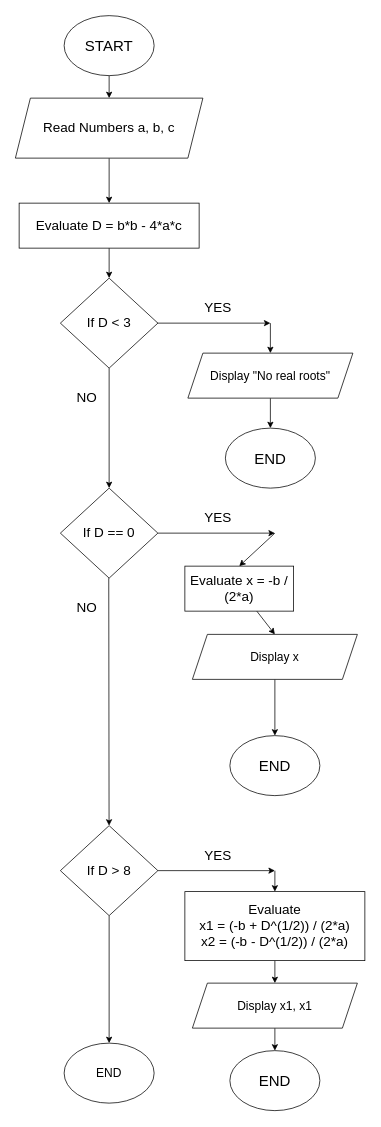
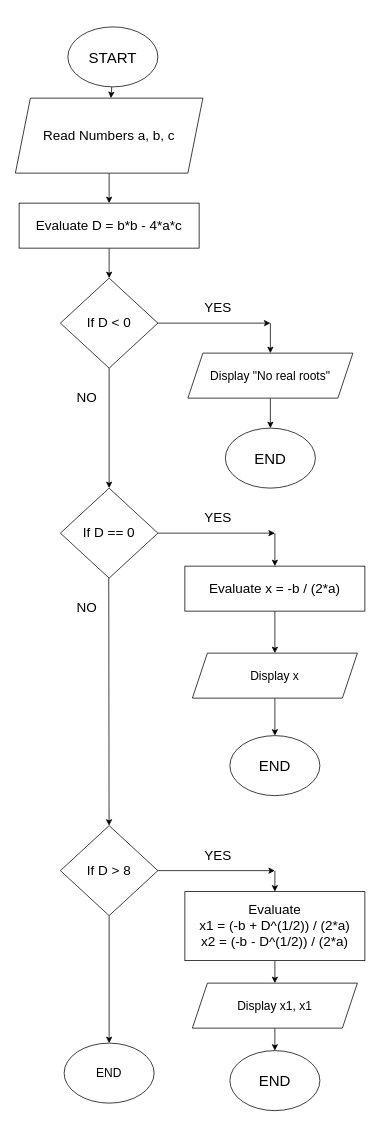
  <mxCell id="0" />
  <mxCell id="1" parent="0" />
  <mxCell id="2" value="" style="edgeStyle=none;html=1;fontSize=20;" parent="1" source="3" target="5" edge="1"><mxGeometry relative="1" as="geometry"><mxPoint x="145" y="186" as="targetPoint" /></mxGeometry></mxCell>
- <mxCell id="3" value="START" style="ellipse;whiteSpace=wrap;html=1;fontSize=20;" parent="1" vertex="1"><mxGeometry x="85" y="20" width="120" height="80" as="geometry" /></mxCell>
+ <mxCell id="3" value="START" style="ellipse;whiteSpace=wrap;html=1;fontSize=20;" parent="1" vertex="1"><mxGeometry x="90" y="35" width="120" height="80" as="geometry" /></mxCell>
  <mxCell id="4" value="" style="edgeStyle=none;html=1;fontSize=18;" parent="1" source="5" target="7" edge="1"><mxGeometry relative="1" as="geometry" /></mxCell>
- <mxCell id="5" value="Read Numbers a, b, c" style="shape=parallelogram;perimeter=parallelogramPerimeter;whiteSpace=wrap;html=1;fixedSize=1;fontSize=18;fontStyle=0" parent="1" vertex="1"><mxGeometry x="20" y="130" width="250" height="80" as="geometry" /></mxCell>
+ <mxCell id="5" value="Read Numbers a, b, c" style="shape=parallelogram;perimeter=parallelogramPerimeter;whiteSpace=wrap;html=1;fixedSize=1;fontSize=18;fontStyle=0" parent="1" vertex="1"><mxGeometry x="20" y="130" width="250" height="100" as="geometry" /></mxCell>
  <mxCell id="6" style="edgeStyle=none;html=1;entryX=0.5;entryY=0;entryDx=0;entryDy=0;" parent="1" source="7" target="13" edge="1"><mxGeometry relative="1" as="geometry" /></mxCell>
  <mxCell id="7" value="Evaluate D = b*b - 4*a*c" style="whiteSpace=wrap;html=1;fontSize=18;fontStyle=0;" parent="1" vertex="1"><mxGeometry x="25" y="270" width="240" height="60" as="geometry" /></mxCell>
  <mxCell id="8" value="" style="edgeStyle=none;orthogonalLoop=1;jettySize=auto;html=1;fontSize=18;exitX=1;exitY=0.5;exitDx=0;exitDy=0;" parent="1" edge="1"><mxGeometry width="100" relative="1" as="geometry"><mxPoint x="205" y="430" as="sourcePoint" /><mxPoint x="360" y="430" as="targetPoint" /><Array as="points" /></mxGeometry></mxCell>
  <mxCell id="9" value="YES" style="text;html=1;align=center;verticalAlign=middle;resizable=0;points=[];autosize=1;strokeColor=none;fillColor=none;fontSize=18;" parent="1" vertex="1"><mxGeometry x="260" y="390" width="60" height="40" as="geometry" /></mxCell>
  <mxCell id="10" value="" style="edgeStyle=none;orthogonalLoop=1;jettySize=auto;html=1;fontSize=18;entryX=0.5;entryY=0;entryDx=0;entryDy=0;" parent="1" target="18" edge="1"><mxGeometry width="100" relative="1" as="geometry"><mxPoint x="360" y="430" as="sourcePoint" /><mxPoint x="360" y="460" as="targetPoint" /><Array as="points" /></mxGeometry></mxCell>
  <mxCell id="11" style="edgeStyle=none;html=1;fontSize=18;entryX=0.5;entryY=0;entryDx=0;entryDy=0;" parent="1" edge="1" target="19"><mxGeometry relative="1" as="geometry"><mxPoint x="360" y="530" as="sourcePoint" /><mxPoint x="360" y="590" as="targetPoint" /></mxGeometry></mxCell>
  <mxCell id="12" value="" style="edgeStyle=none;html=1;fontSize=18;entryX=0.5;entryY=0;entryDx=0;entryDy=0;" parent="1" source="13" target="16" edge="1"><mxGeometry relative="1" as="geometry"><mxPoint x="146" y="650" as="targetPoint" /></mxGeometry></mxCell>
- <mxCell id="13" value="If D &amp;lt; 3" style="rhombus;whiteSpace=wrap;html=1;fontSize=18;" parent="1" vertex="1"><mxGeometry x="80" y="370" width="130" height="120" as="geometry" /></mxCell>
+ <mxCell id="13" value="If D &amp;lt; 0" style="rhombus;whiteSpace=wrap;html=1;fontSize=18;" parent="1" vertex="1"><mxGeometry x="80" y="370" width="130" height="120" as="geometry" /></mxCell>
  <mxCell id="14" style="edgeStyle=none;html=1;exitX=0.5;exitY=1;exitDx=0;exitDy=0;fontSize=18;" parent="1" edge="1" target="29"><mxGeometry relative="1" as="geometry"><mxPoint x="144.5" y="930" as="targetPoint" /><mxPoint x="144.5" y="770" as="sourcePoint" /></mxGeometry></mxCell>
  <mxCell id="15" style="edgeStyle=none;html=1;fontSize=16;" edge="1" parent="1" source="16"><mxGeometry relative="1" as="geometry"><mxPoint x="366" y="710" as="targetPoint" /></mxGeometry></mxCell>
  <mxCell id="16" value="If D == 0" style="rhombus;whiteSpace=wrap;html=1;fontSize=18;" parent="1" vertex="1"><mxGeometry x="80" y="650" width="130" height="120" as="geometry" /></mxCell>
  <mxCell id="17" value="NO" style="text;html=1;align=center;verticalAlign=middle;resizable=0;points=[];autosize=1;strokeColor=none;fillColor=none;fontSize=18;" parent="1" vertex="1"><mxGeometry x="90" y="510" width="50" height="40" as="geometry" /></mxCell>
  <mxCell id="18" value="Display &quot;No real roots&quot;" style="shape=parallelogram;perimeter=parallelogramPerimeter;whiteSpace=wrap;html=1;fixedSize=1;fontSize=16;" vertex="1" parent="1"><mxGeometry x="250" y="470" width="220" height="60" as="geometry" /></mxCell>
  <mxCell id="19" value="END" style="ellipse;whiteSpace=wrap;html=1;fontSize=20;" vertex="1" parent="1"><mxGeometry x="300" y="570" width="120" height="80" as="geometry" /></mxCell>
  <mxCell id="20" value="" style="edgeStyle=none;orthogonalLoop=1;jettySize=auto;html=1;fontSize=16;entryX=0.5;entryY=0;entryDx=0;entryDy=0;" edge="1" parent="1" target="24"><mxGeometry width="100" relative="1" as="geometry"><mxPoint x="366" y="710" as="sourcePoint" /><mxPoint x="366" y="760" as="targetPoint" /><Array as="points" /></mxGeometry></mxCell>
  <mxCell id="21" value="YES" style="text;html=1;align=center;verticalAlign=middle;resizable=0;points=[];autosize=1;strokeColor=none;fillColor=none;fontSize=18;" vertex="1" parent="1"><mxGeometry x="260" y="670" width="60" height="40" as="geometry" /></mxCell>
  <mxCell id="22" value="NO" style="text;html=1;align=center;verticalAlign=middle;resizable=0;points=[];autosize=1;strokeColor=none;fillColor=none;fontSize=18;" vertex="1" parent="1"><mxGeometry x="90" y="790" width="50" height="40" as="geometry" /></mxCell>
  <mxCell id="23" style="edgeStyle=none;html=1;entryX=0.5;entryY=0;entryDx=0;entryDy=0;fontSize=16;" edge="1" parent="1" source="24" target="26"><mxGeometry relative="1" as="geometry" /></mxCell>
- <mxCell id="24" value="Evaluate x = -b / (2*a)" style="whiteSpace=wrap;html=1;fontSize=18;fontStyle=0;" vertex="1" parent="1"><mxGeometry x="246" y="754" width="145" height="60" as="geometry" /></mxCell>
+ <mxCell id="24" value="Evaluate x = -b / (2*a)" style="whiteSpace=wrap;html=1;fontSize=18;fontStyle=0;" vertex="1" parent="1"><mxGeometry x="246" y="754" width="240" height="60" as="geometry" /></mxCell>
  <mxCell id="25" style="edgeStyle=none;html=1;entryX=0.5;entryY=0;entryDx=0;entryDy=0;fontSize=16;" edge="1" parent="1" source="26" target="27"><mxGeometry relative="1" as="geometry" /></mxCell>
- <mxCell id="26" value="Display x" style="shape=parallelogram;perimeter=parallelogramPerimeter;whiteSpace=wrap;html=1;fixedSize=1;fontSize=16;" vertex="1" parent="1"><mxGeometry x="256" y="845" width="220" height="60" as="geometry" /></mxCell>
+ <mxCell id="26" value="Display x" style="shape=parallelogram;perimeter=parallelogramPerimeter;whiteSpace=wrap;html=1;fixedSize=1;fontSize=16;" vertex="1" parent="1"><mxGeometry x="256" y="870" width="220" height="60" as="geometry" /></mxCell>
  <mxCell id="27" value="END" style="ellipse;whiteSpace=wrap;html=1;fontSize=20;" vertex="1" parent="1"><mxGeometry x="306" y="980" width="120" height="80" as="geometry" /></mxCell>
  <mxCell id="28" style="edgeStyle=none;html=1;fontSize=16;" edge="1" parent="1" source="29" target="38"><mxGeometry relative="1" as="geometry" /></mxCell>
  <mxCell id="29" value="If D &amp;gt; 8" style="rhombus;whiteSpace=wrap;html=1;fontSize=18;" vertex="1" parent="1"><mxGeometry x="80" y="1100" width="130" height="120" as="geometry" /></mxCell>
  <mxCell id="30" style="edgeStyle=none;html=1;fontSize=16;" edge="1" parent="1" source="29"><mxGeometry relative="1" as="geometry"><mxPoint x="366" y="1160" as="targetPoint" /><mxPoint x="210" y="1160" as="sourcePoint" /></mxGeometry></mxCell>
  <mxCell id="31" value="" style="edgeStyle=none;orthogonalLoop=1;jettySize=auto;html=1;fontSize=16;entryX=0.5;entryY=0;entryDx=0;entryDy=0;" edge="1" target="34" parent="1"><mxGeometry width="100" relative="1" as="geometry"><mxPoint x="366" y="1160" as="sourcePoint" /><mxPoint x="366" y="1210" as="targetPoint" /><Array as="points" /></mxGeometry></mxCell>
  <mxCell id="32" value="YES" style="text;html=1;align=center;verticalAlign=middle;resizable=0;points=[];autosize=1;strokeColor=none;fillColor=none;fontSize=18;" vertex="1" parent="1"><mxGeometry x="260" y="1120" width="60" height="40" as="geometry" /></mxCell>
  <mxCell id="33" style="edgeStyle=none;html=1;entryX=0.5;entryY=0;entryDx=0;entryDy=0;fontSize=16;" edge="1" source="34" target="36" parent="1"><mxGeometry relative="1" as="geometry" /></mxCell>
  <mxCell id="34" value="Evaluate &lt;br&gt;x1 = (-b + D^(1/2)) / (2*a)&lt;br&gt;x2 = (-b - D^(1/2)) / (2*a)" style="whiteSpace=wrap;html=1;fontSize=18;fontStyle=0;" vertex="1" parent="1"><mxGeometry x="246" y="1188" width="240" height="92" as="geometry" /></mxCell>
  <mxCell id="35" style="edgeStyle=none;html=1;entryX=0.5;entryY=0;entryDx=0;entryDy=0;fontSize=16;" edge="1" source="36" target="37" parent="1"><mxGeometry relative="1" as="geometry" /></mxCell>
  <mxCell id="36" value="Display x1, x1" style="shape=parallelogram;perimeter=parallelogramPerimeter;whiteSpace=wrap;html=1;fixedSize=1;fontSize=16;" vertex="1" parent="1"><mxGeometry x="256" y="1310" width="220" height="60" as="geometry" /></mxCell>
  <mxCell id="37" value="END" style="ellipse;whiteSpace=wrap;html=1;fontSize=20;" vertex="1" parent="1"><mxGeometry x="306" y="1400" width="120" height="80" as="geometry" /></mxCell>
  <mxCell id="38" value="END" style="ellipse;whiteSpace=wrap;html=1;fontSize=16;" vertex="1" parent="1"><mxGeometry x="85" y="1390" width="120" height="80" as="geometry" /></mxCell>
